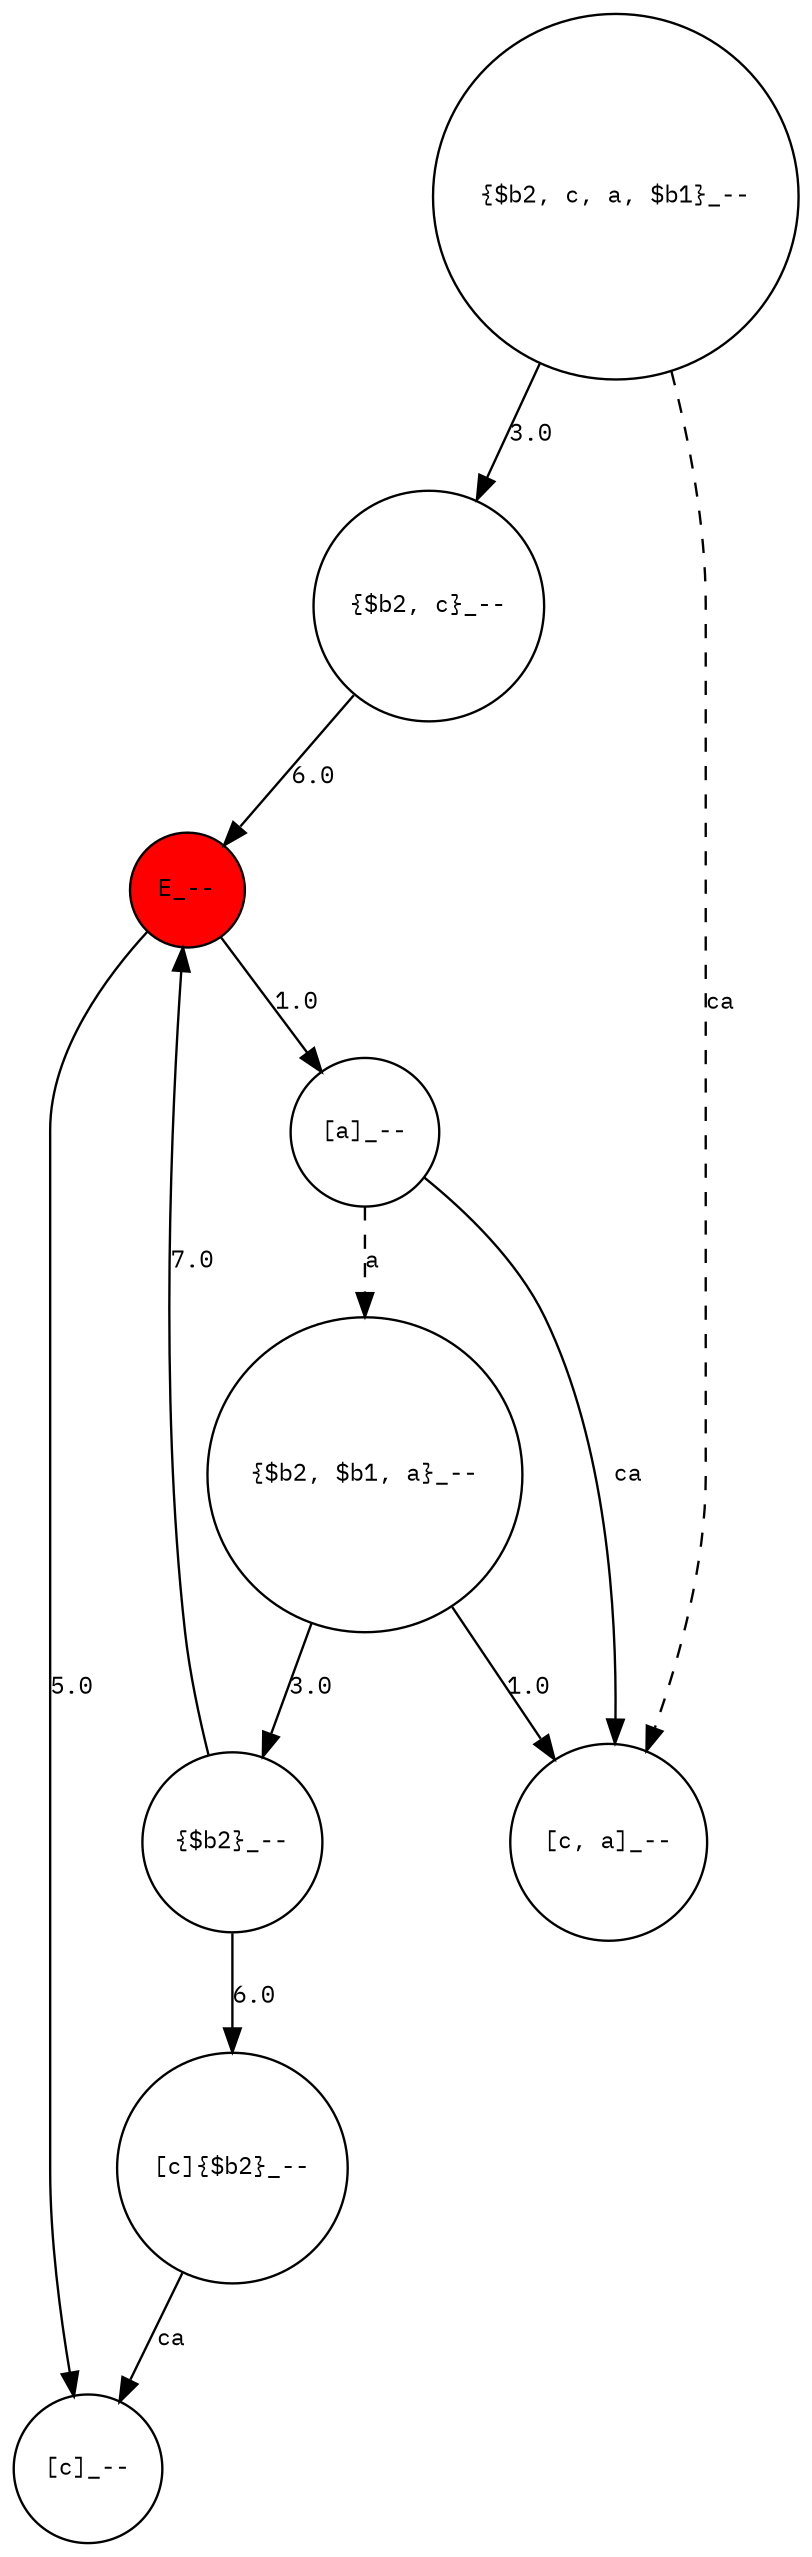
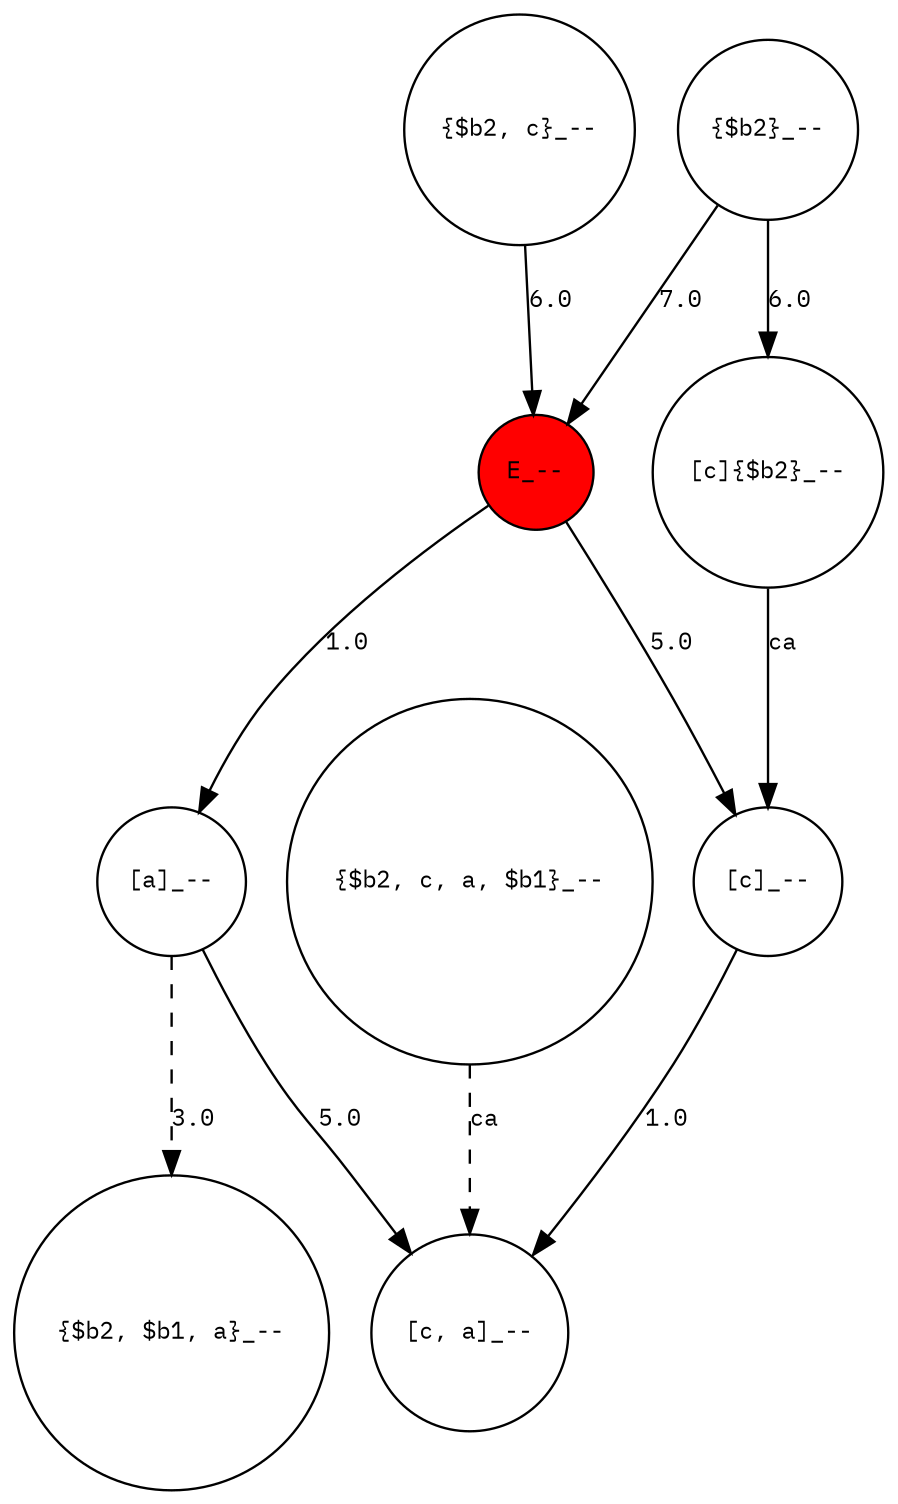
  digraph {
    fontname="IBM Plex Mono"
    fontsize=10
    node [fontname="IBM Plex Mono" fontsize=10 shape=circle]
    edge [fontname="IBM Plex Mono" fontsize=10]
    "E_--" [fillcolor=red style=filled]
    "[a]_--"
    "[c]_--"
    "[c, a]_--"
    "{$b2, $b1, a}_--"
    "{$b2}_--"
    "{$b2, c, a, $b1}_--"
    "{$b2, c}_--"
    "[c]{$b2}_--"
    "E_--" -> "[a]_--" [label=1.0]
    "E_--" -> "[c]_--" [label=5.0]
-   "[a]_--" -> "[c, a]_--" [label=ca]
-   "[a]_--" -> "{$b2, $b1, a}_--" [label=a style=dashed]
-   "{$b2, $b1, a}_--" -> "[c, a]_--" [label=1.0]
-   "{$b2, $b1, a}_--" -> "{$b2}_--" [label=3.0]
+   "[a]_--" -> "[c, a]_--" [label=5.0]
+   "[a]_--" -> "{$b2, $b1, a}_--" [label=3.0 style=dashed]
+   "[c]_--" -> "[c, a]_--" [label=1.0]
    "{$b2}_--" -> "E_--" [label=7.0]
    "{$b2}_--" -> "[c]{$b2}_--" [label=6.0]
    "{$b2, c, a, $b1}_--" -> "[c, a]_--" [label=ca style=dashed]
-   "{$b2, c, a, $b1}_--" -> "{$b2, c}_--" [label=3.0]
    "{$b2, c}_--" -> "E_--" [label=6.0]
    "[c]{$b2}_--" -> "[c]_--" [label=ca]
  }
